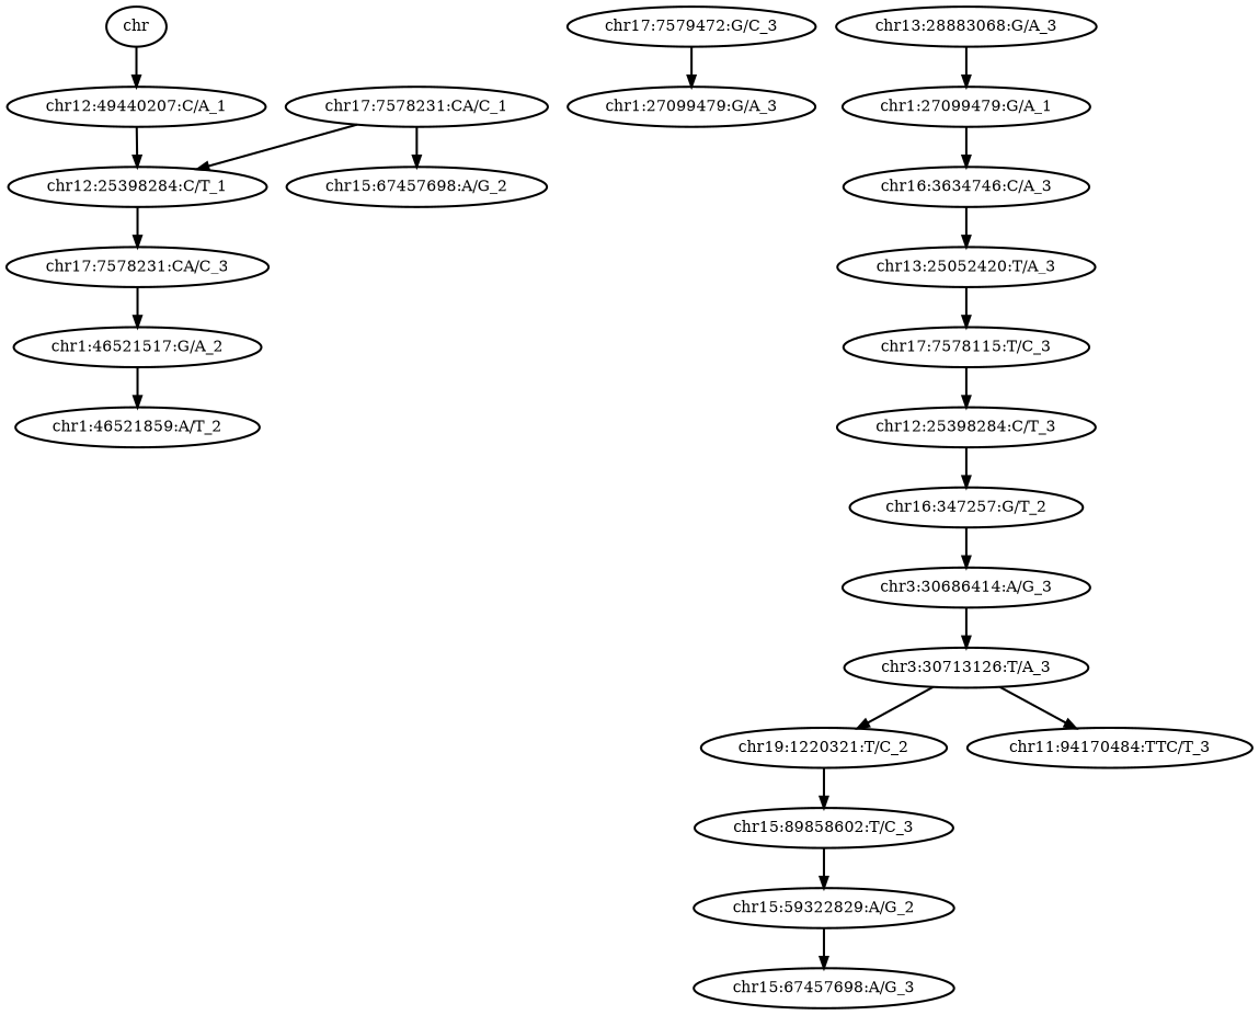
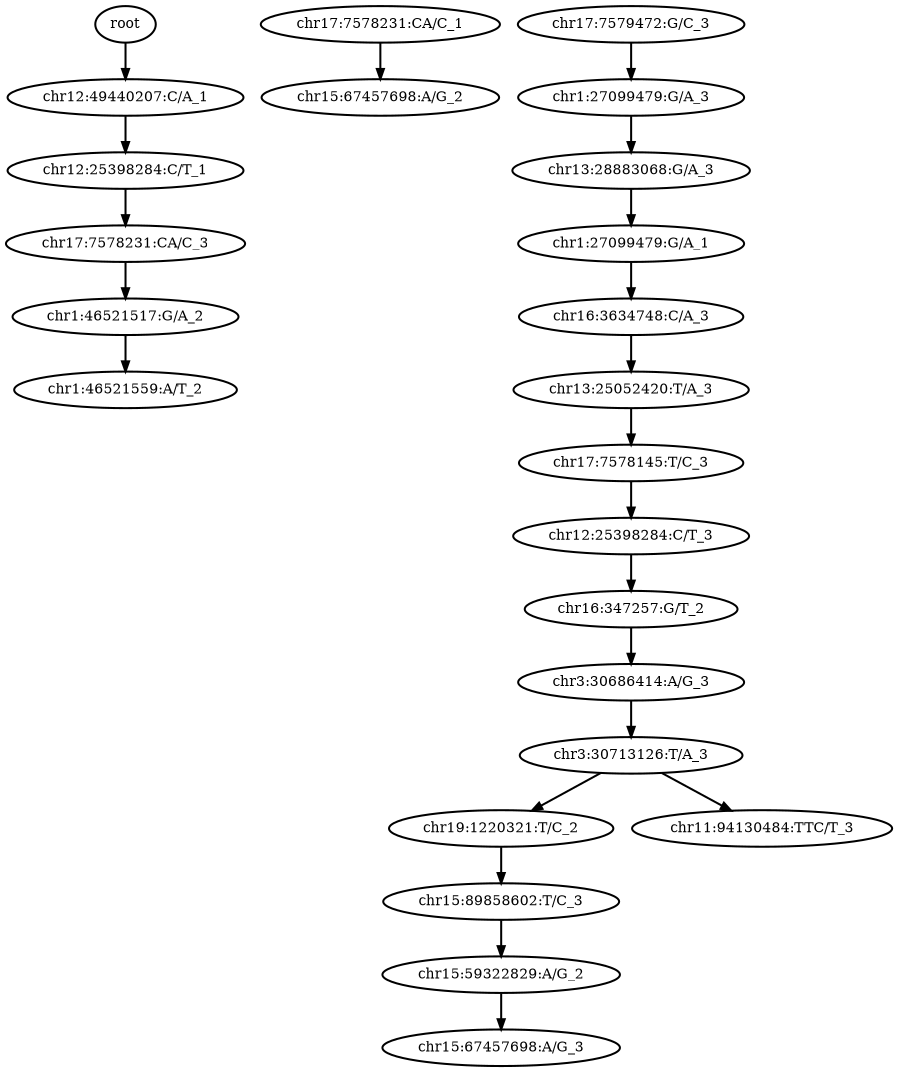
  digraph {
    rankdir=TB
    node [style=bold]
    edge [style=bold]
-   n1 [label=chr]
+   n1 [label=root]
    n2 [label="chr12:49440207:C/A_1"]
    n3 [label="chr12:25398284:C/T_1"]
    n4 [label="chr17:7578231:CA/C_1"]
    n5 [label="chr15:67457698:A/G_2"]
    n6 [label="chr17:7578231:CA/C_3"]
    n7 [label="chr1:46521517:G/A_2"]
-   n8 [label="chr1:46521859:A/T_2"]
+   n8 [label="chr1:46521559:A/T_2"]
    n9 [label="chr17:7579472:G/C_3"]
    n10 [label="chr1:27099479:G/A_3"]
    n11 [label="chr13:28883068:G/A_3"]
    n12 [label="chr1:27099479:G/A_1"]
-   n13 [label="chr16:3634746:C/A_3"]
+   n13 [label="chr16:3634748:C/A_3"]
    n14 [label="chr13:25052420:T/A_3"]
-   n15 [label="chr17:7578115:T/C_3"]
+   n15 [label="chr17:7578145:T/C_3"]
    n16 [label="chr12:25398284:C/T_3"]
    n17 [label="chr16:347257:G/T_2"]
    n18 [label="chr3:30686414:A/G_3"]
    n19 [label="chr3:30713126:T/A_3"]
    n20 [label="chr19:1220321:T/C_2"]
-   n21 [label="chr11:94170484:TTC/T_3"]
+   n21 [label="chr11:94130484:TTC/T_3"]
    n22 [label="chr15:89858602:T/C_3"]
    n23 [label="chr15:59322829:A/G_2"]
    n24 [label="chr15:67457698:A/G_3"]
    n1 -> n2
    n2 -> n3
    n3 -> n6
-   n4 -> n3
    n4 -> n5
    n6 -> n7
    n7 -> n8
    n9 -> n10
+   n10 -> n11
    n11 -> n12
    n12 -> n13
    n13 -> n14
    n14 -> n15
    n15 -> n16
    n16 -> n17
    n17 -> n18
    n18 -> n19
    n19 -> n20
    n19 -> n21
    n20 -> n22
    n22 -> n23
    n23 -> n24
  }
